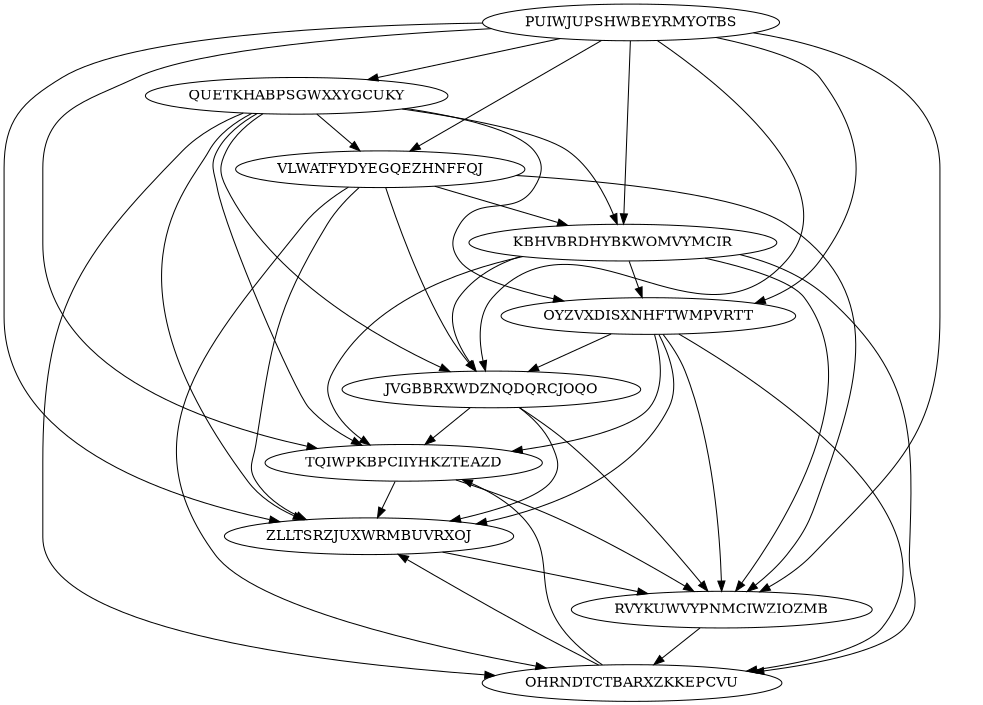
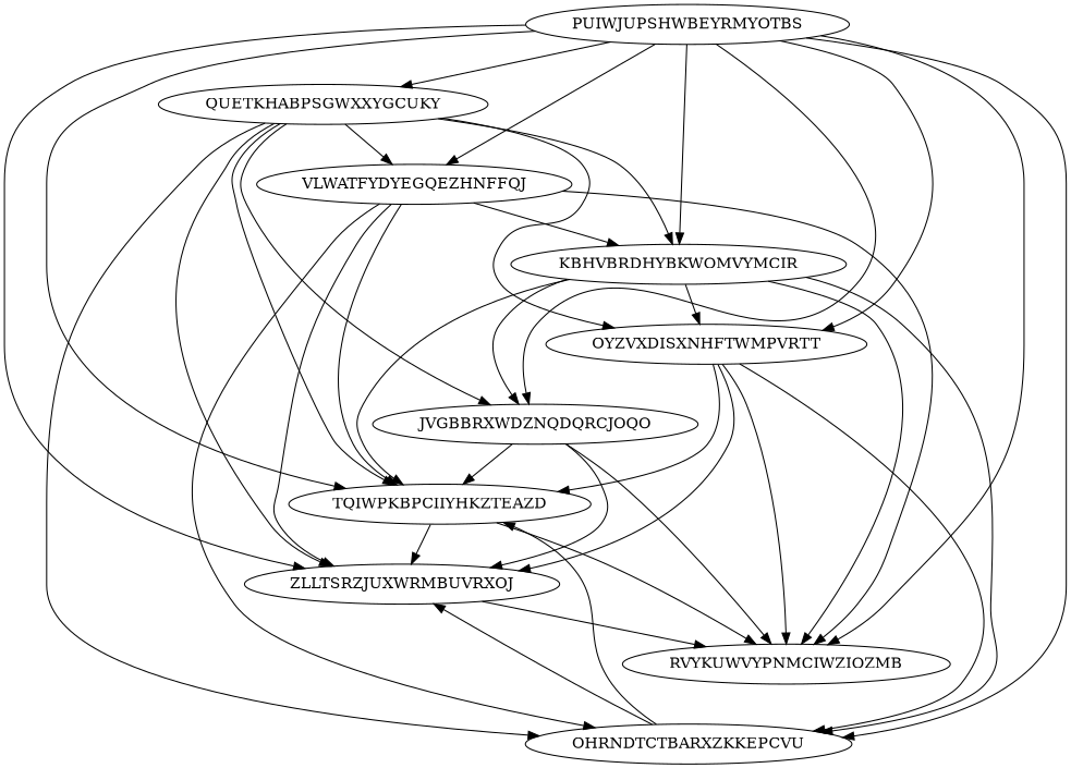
  digraph {
    node [Processor=1 Weight=14]
    edge [Weight=18]
    PUIWJUPSHWBEYRMYOTBS [Start=0 Weight=20]
    QUETKHABPSGWXXYGCUKY [Start=20 Weight=16]
    VLWATFYDYEGQEZHNFFQJ [Start=36]
    KBHVBRDHYBKWOMVYMCIR [Start=50 Weight=19]
    OYZVXDISXNHFTWMPVRTT [Start=69 Weight=15]
    JVGBBRXWDZNQDQRCJOQO [Start=84]
    OHRNDTCTBARXZKKEPCVU [Start=98]
    TQIWPKBPCIIYHKZTEAZD [Start=112 Weight=11]
    ZLLTSRZJUXWRMBUVRXOJ [Start=123 Weight=15]
    RVYKUWVYPNMCIWZIOZMB [Start=138 Weight=15]
    PUIWJUPSHWBEYRMYOTBS -> QUETKHABPSGWXXYGCUKY [Weight=10]
    PUIWJUPSHWBEYRMYOTBS -> VLWATFYDYEGQEZHNFFQJ
    PUIWJUPSHWBEYRMYOTBS -> KBHVBRDHYBKWOMVYMCIR [Weight=11]
    PUIWJUPSHWBEYRMYOTBS -> OYZVXDISXNHFTWMPVRTT [Weight=10]
    PUIWJUPSHWBEYRMYOTBS -> JVGBBRXWDZNQDQRCJOQO [Weight=20]
-   RVYKUWVYPNMCIWZIOZMB -> OHRNDTCTBARXZKKEPCVU [Weight=10]
+   PUIWJUPSHWBEYRMYOTBS -> OHRNDTCTBARXZKKEPCVU [Weight=10]
    PUIWJUPSHWBEYRMYOTBS -> TQIWPKBPCIIYHKZTEAZD [Weight=20]
    PUIWJUPSHWBEYRMYOTBS -> ZLLTSRZJUXWRMBUVRXOJ
    PUIWJUPSHWBEYRMYOTBS -> RVYKUWVYPNMCIWZIOZMB [Weight=14]
    QUETKHABPSGWXXYGCUKY -> VLWATFYDYEGQEZHNFFQJ
    QUETKHABPSGWXXYGCUKY -> KBHVBRDHYBKWOMVYMCIR [Weight=15]
    QUETKHABPSGWXXYGCUKY -> OYZVXDISXNHFTWMPVRTT
    QUETKHABPSGWXXYGCUKY -> JVGBBRXWDZNQDQRCJOQO [Weight=19]
    QUETKHABPSGWXXYGCUKY -> OHRNDTCTBARXZKKEPCVU [Weight=20]
    QUETKHABPSGWXXYGCUKY -> TQIWPKBPCIIYHKZTEAZD [Weight=11]
    QUETKHABPSGWXXYGCUKY -> ZLLTSRZJUXWRMBUVRXOJ [Weight=17]
    VLWATFYDYEGQEZHNFFQJ -> KBHVBRDHYBKWOMVYMCIR [Weight=12]
-   VLWATFYDYEGQEZHNFFQJ -> JVGBBRXWDZNQDQRCJOQO [Weight=10]
+   VLWATFYDYEGQEZHNFFQJ -> TQIWPKBPCIIYHKZTEAZD [Weight=10]
    VLWATFYDYEGQEZHNFFQJ -> OHRNDTCTBARXZKKEPCVU [Weight=16]
    VLWATFYDYEGQEZHNFFQJ -> ZLLTSRZJUXWRMBUVRXOJ [Weight=12]
    VLWATFYDYEGQEZHNFFQJ -> RVYKUWVYPNMCIWZIOZMB [Weight=20]
    KBHVBRDHYBKWOMVYMCIR -> OYZVXDISXNHFTWMPVRTT [Weight=19]
    KBHVBRDHYBKWOMVYMCIR -> JVGBBRXWDZNQDQRCJOQO [Weight=14]
    KBHVBRDHYBKWOMVYMCIR -> OHRNDTCTBARXZKKEPCVU [Weight=14]
    KBHVBRDHYBKWOMVYMCIR -> TQIWPKBPCIIYHKZTEAZD [Weight=19]
    KBHVBRDHYBKWOMVYMCIR -> RVYKUWVYPNMCIWZIOZMB [Weight=14]
-   OYZVXDISXNHFTWMPVRTT -> JVGBBRXWDZNQDQRCJOQO [Weight=15]
    OYZVXDISXNHFTWMPVRTT -> OHRNDTCTBARXZKKEPCVU [Weight=11]
    OYZVXDISXNHFTWMPVRTT -> TQIWPKBPCIIYHKZTEAZD [Weight=19]
    OYZVXDISXNHFTWMPVRTT -> ZLLTSRZJUXWRMBUVRXOJ [Weight=20]
    OYZVXDISXNHFTWMPVRTT -> RVYKUWVYPNMCIWZIOZMB
    JVGBBRXWDZNQDQRCJOQO -> TQIWPKBPCIIYHKZTEAZD [Weight=14]
    JVGBBRXWDZNQDQRCJOQO -> ZLLTSRZJUXWRMBUVRXOJ [Weight=15]
    JVGBBRXWDZNQDQRCJOQO -> RVYKUWVYPNMCIWZIOZMB [Weight=16]
    OHRNDTCTBARXZKKEPCVU -> TQIWPKBPCIIYHKZTEAZD [Weight=17]
    OHRNDTCTBARXZKKEPCVU -> ZLLTSRZJUXWRMBUVRXOJ [Weight=11]
    TQIWPKBPCIIYHKZTEAZD -> ZLLTSRZJUXWRMBUVRXOJ [Weight=17]
    TQIWPKBPCIIYHKZTEAZD -> RVYKUWVYPNMCIWZIOZMB [Weight=12]
    ZLLTSRZJUXWRMBUVRXOJ -> RVYKUWVYPNMCIWZIOZMB [Weight=19]
  }
